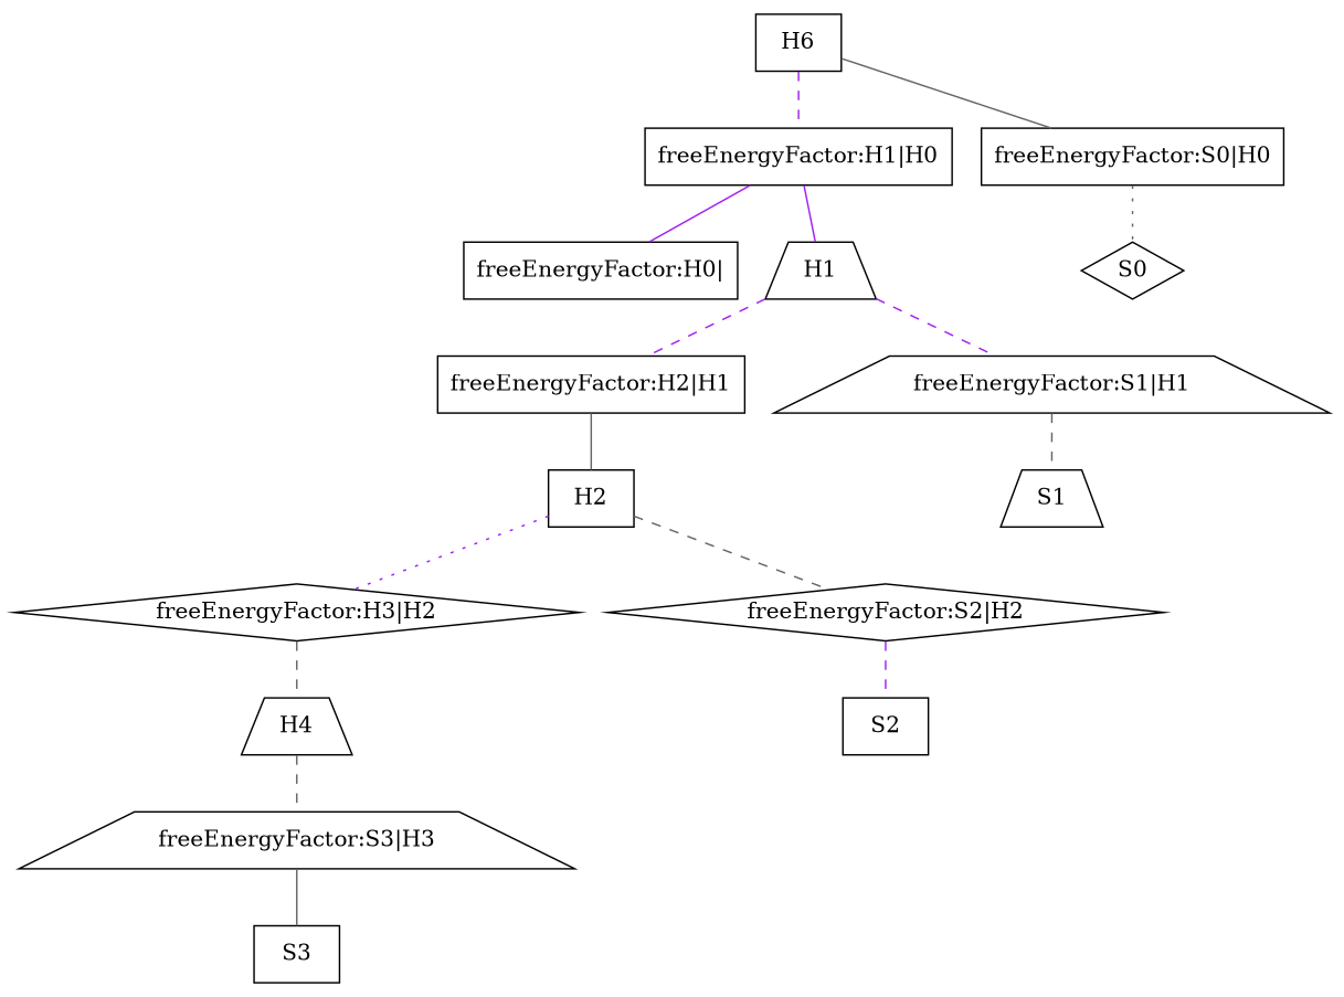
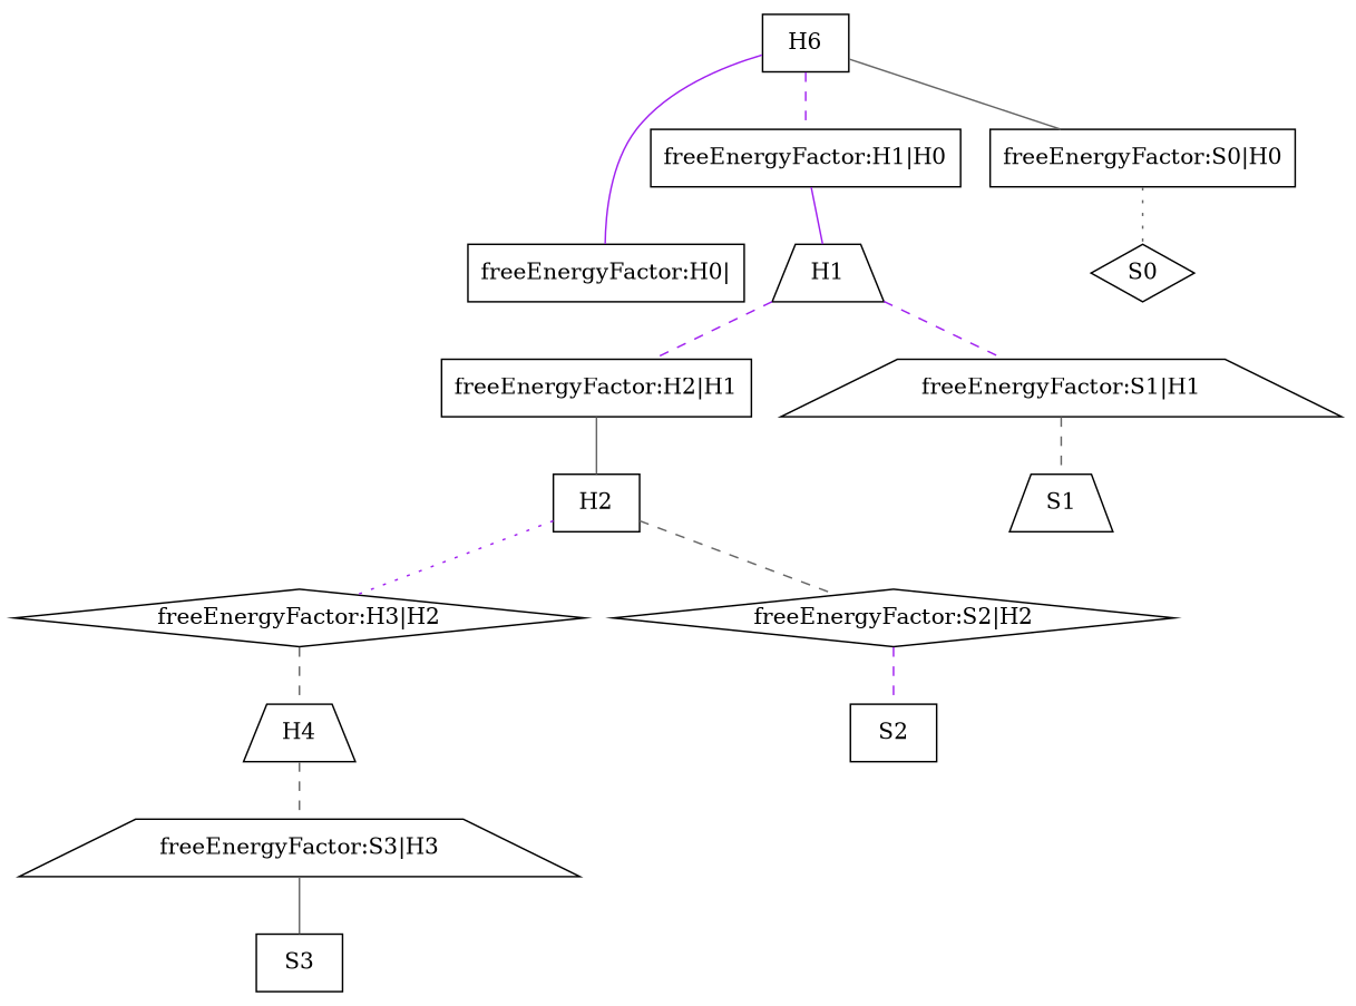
  graph {
    node [shape=box]
    edge [color=gray40 style=dashed]
    n1 [label=H6]
    n2 [label="freeEnergyFactor:H0|"]
    n3 [label="freeEnergyFactor:H1|H0"]
    n4 [label="freeEnergyFactor:S0|H0"]
    n5 [label=H1 shape=trapezium]
    n6 [label=S0 shape=diamond]
    n7 [label="freeEnergyFactor:H2|H1"]
    n8 [label="freeEnergyFactor:S1|H1" shape=trapezium]
    n9 [label=H2]
    n10 [label=S1 shape=trapezium]
    n11 [label="freeEnergyFactor:H3|H2" shape=diamond]
    n12 [label="freeEnergyFactor:S2|H2" shape=diamond]
    n13 [label=H4 shape=trapezium]
    n14 [label=S2]
    n15 [label="freeEnergyFactor:S3|H3" shape=trapezium]
    n16 [label=S3]
-   n3 -- n2 [color=purple style=solid]
+   n1 -- n2 [color=purple style=solid]
    n1 -- n3 [color=purple]
    n1 -- n4 [style=solid]
    n3 -- n5 [color=purple style=solid]
    n4 -- n6 [style=dotted]
    n5 -- n7 [color=purple]
    n5 -- n8 [color=purple]
    n7 -- n9 [style=solid]
    n8 -- n10
    n9 -- n11 [color=purple style=dotted]
    n9 -- n12
    n11 -- n13
    n12 -- n14 [color=purple]
    n13 -- n15
    n15 -- n16 [style=solid]
  }
